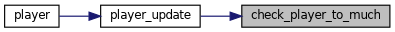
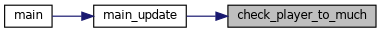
  digraph {
    rankdir=RL
    node [color=black fillcolor=white fontname=Helvetica fontsize=10 shape=record style=filled]
    edge [color=midnightblue dir=back fontname=Helvetica fontsize=10 labelfontname=Helvetica labelfontsize=10 style=solid]
    n1 [fillcolor=grey75 fontcolor=black height=0.2 label=check_player_to_much width=0.4]
-   n2 [height=0.2 label=player_update width=0.4]
-   n3 [height=0.2 label=player width=0.4]
+   n2 [height=0.2 label=main_update width=0.4]
+   n3 [height=0.2 label=main width=0.4]
    n1 -> n2
    n2 -> n3
  }
